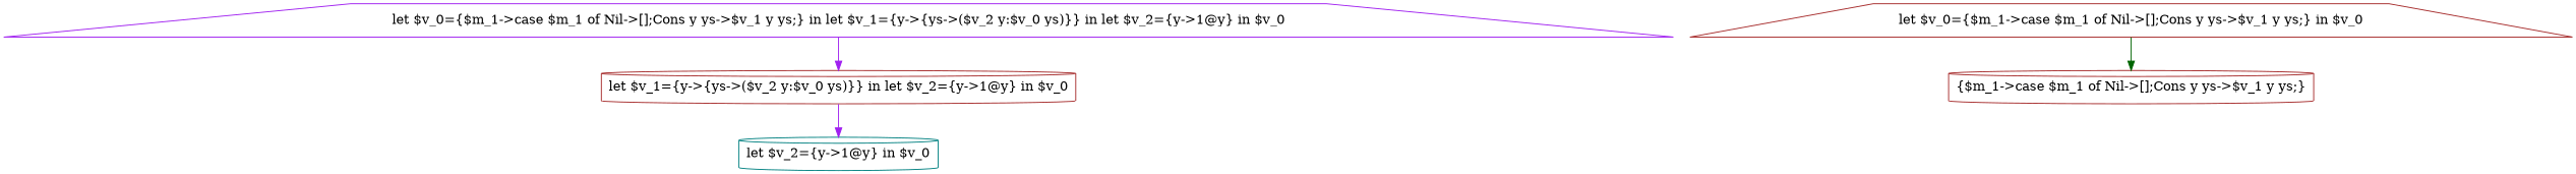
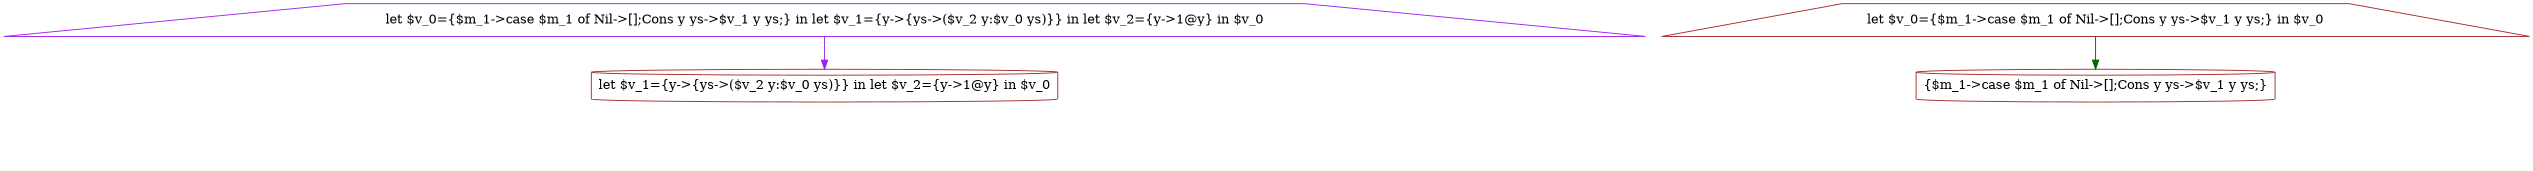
  digraph {
    node [color=brown shape=cylinder]
    edge [color=purple]
    "let $v_0={$m_1->case $m_1 of Nil->[];Cons y ys->$v_1 y ys;} in let $v_1={y->{ys->($v_2 y:$v_0 ys)}} in let $v_2={y->1@y} in $v_0" [color=purple shape=trapezium]
    "let $v_1={y->{ys->($v_2 y:$v_0 ys)}} in let $v_2={y->1@y} in $v_0"
-   "let $v_2={y->1@y} in $v_0" [color=teal]
    "{$m_1->case $m_1 of Nil->[];Cons y ys->$v_1 y ys;}"
    "let $v_0={$m_1->case $m_1 of Nil->[];Cons y ys->$v_1 y ys;} in $v_0" [shape=trapezium]
    "let $v_0={$m_1->case $m_1 of Nil->[];Cons y ys->$v_1 y ys;} in let $v_1={y->{ys->($v_2 y:$v_0 ys)}} in let $v_2={y->1@y} in $v_0" -> "let $v_1={y->{ys->($v_2 y:$v_0 ys)}} in let $v_2={y->1@y} in $v_0"
-   "let $v_1={y->{ys->($v_2 y:$v_0 ys)}} in let $v_2={y->1@y} in $v_0" -> "let $v_2={y->1@y} in $v_0"
    "let $v_0={$m_1->case $m_1 of Nil->[];Cons y ys->$v_1 y ys;} in $v_0" -> "{$m_1->case $m_1 of Nil->[];Cons y ys->$v_1 y ys;}" [color=darkgreen]
  }
